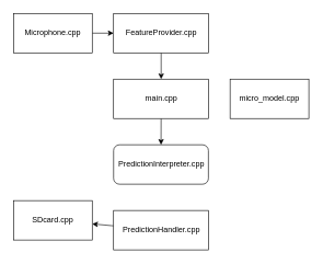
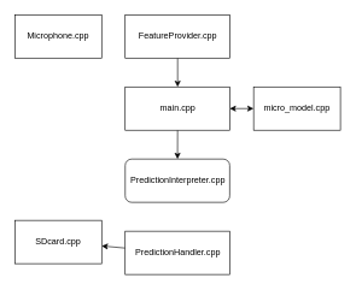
  <mxCell id="0" />
  <mxCell id="1" parent="0" />
- <mxCell id="2" value="" style="edgeStyle=none;html=1;" edge="1" parent="1" source="3" target="11"><mxGeometry relative="1" as="geometry" /></mxCell>
  <mxCell id="3" value="Microphone.cpp" style="rounded=0;whiteSpace=wrap;html=1;" vertex="1" parent="1"><mxGeometry x="20" y="20" width="120" height="60" as="geometry" /></mxCell>
  <mxCell id="4" value="" style="edgeStyle=none;html=1;" edge="1" parent="1"><mxGeometry relative="1" as="geometry"><mxPoint x="245" y="80" as="sourcePoint" /><mxPoint x="245" y="120" as="targetPoint" /></mxGeometry></mxCell>
  <mxCell id="5" value="" style="edgeStyle=none;html=1;" edge="1" parent="1" target="6"><mxGeometry relative="1" as="geometry"><mxPoint x="244.925" y="180" as="sourcePoint" /></mxGeometry></mxCell>
  <mxCell id="6" value="PredictionInterpreter.cpp" style="whiteSpace=wrap;html=1;rounded=1;" vertex="1" parent="1"><mxGeometry x="172.5" y="220" width="144.5" height="60" as="geometry" /></mxCell>
  <mxCell id="7" value="" style="edgeStyle=none;html=1;" edge="1" parent="1" source="8" target="10"><mxGeometry relative="1" as="geometry" /></mxCell>
  <mxCell id="8" value="PredictionHandler.cpp" style="rounded=0;whiteSpace=wrap;html=1;" vertex="1" parent="1"><mxGeometry x="172.5" y="320" width="145" height="60" as="geometry" /></mxCell>
  <mxCell id="9" value="micro_model.cpp" style="rounded=0;whiteSpace=wrap;html=1;" vertex="1" parent="1"><mxGeometry x="350" y="120" width="120" height="60" as="geometry" /></mxCell>
  <mxCell id="10" value="SDcard.cpp" style="rounded=0;whiteSpace=wrap;html=1;" vertex="1" parent="1"><mxGeometry x="20" y="305" width="120" height="60" as="geometry" /></mxCell>
  <mxCell id="11" value="FeatureProvider.cpp" style="rounded=0;whiteSpace=wrap;html=1;" vertex="1" parent="1"><mxGeometry x="172.5" y="20" width="144.5" height="60" as="geometry" /></mxCell>
  <mxCell id="12" value="main.cpp" style="rounded=0;whiteSpace=wrap;html=1;" vertex="1" parent="1"><mxGeometry x="172.5" y="120" width="144.5" height="60" as="geometry" /></mxCell>
+ <mxCell id="13" value="" style="endArrow=classic;startArrow=classic;html=1;entryX=0;entryY=0.5;entryDx=0;entryDy=0;exitX=1;exitY=0.5;exitDx=0;exitDy=0;" edge="1" parent="1" source="12" target="9"><mxGeometry width="50" height="50" relative="1" as="geometry"><mxPoint x="197" y="179" as="sourcePoint" /><mxPoint x="247" y="129" as="targetPoint" /></mxGeometry></mxCell>
